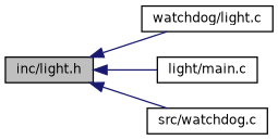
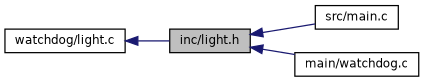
  digraph {
    rankdir=LR
    node [color=black fillcolor=white fontname=Helvetica fontsize=10 shape=record style=filled]
    edge [color=midnightblue dir=back fontname=Helvetica fontsize=10 labelfontname=Helvetica labelfontsize=10 style=solid]
    n1 [fillcolor=grey75 fontcolor=black height=0.2 label="inc/light.h" width=0.4]
    n2 [height=0.2 label="watchdog/light.c" width=0.4]
-   n3 [height=0.2 label="light/main.c" width=0.4]
-   n4 [height=0.2 label="src/watchdog.c" width=0.4]
-   n1 -> n2
+   n3 [height=0.2 label="src/main.c" width=0.4]
+   n4 [height=0.2 label="main/watchdog.c" width=0.4]
+   n2 -> n1
    n1 -> n3
    n1 -> n4
  }
